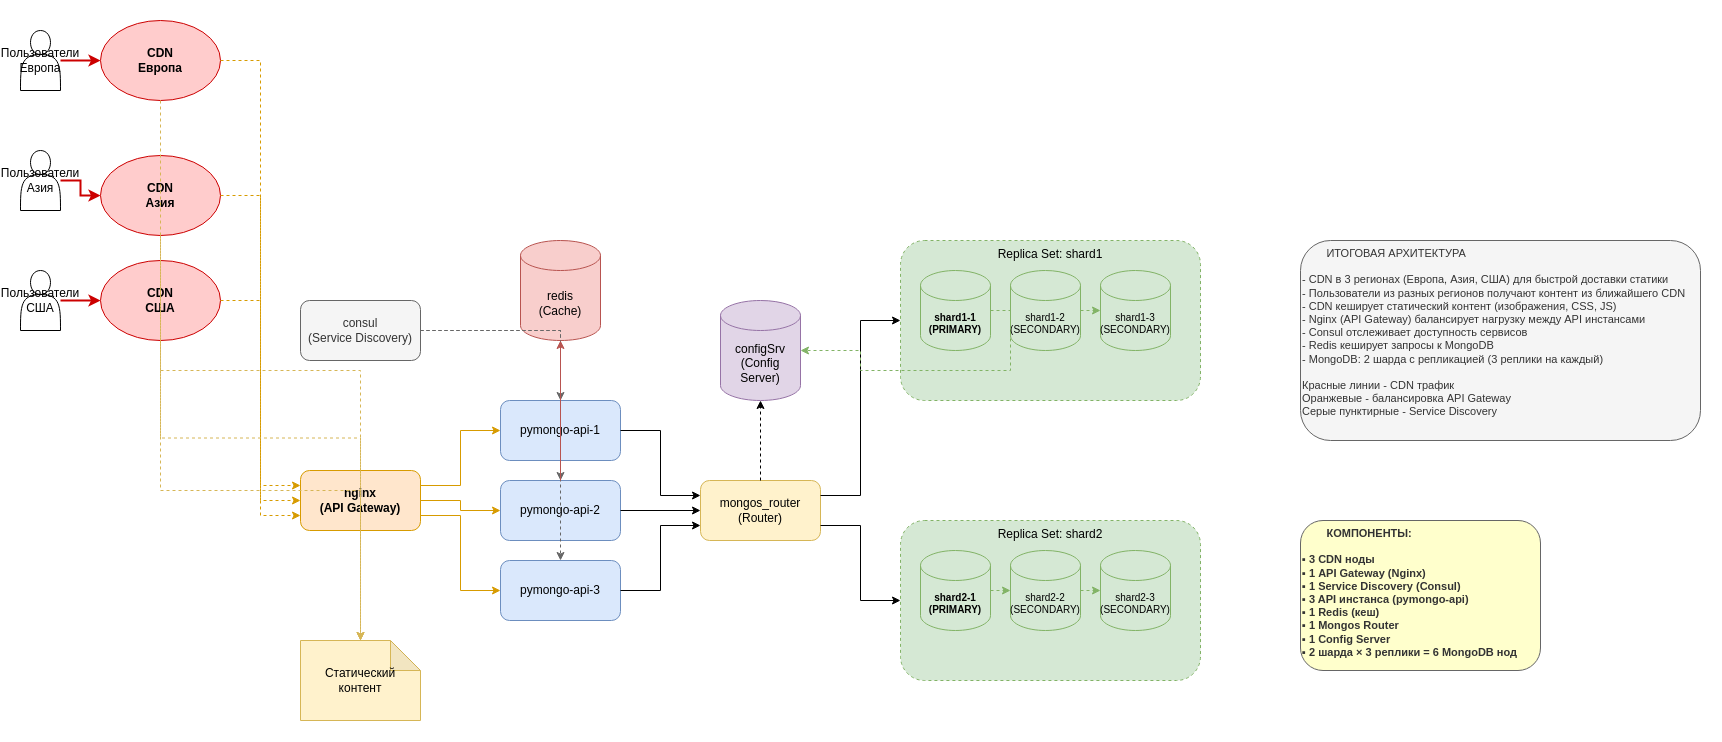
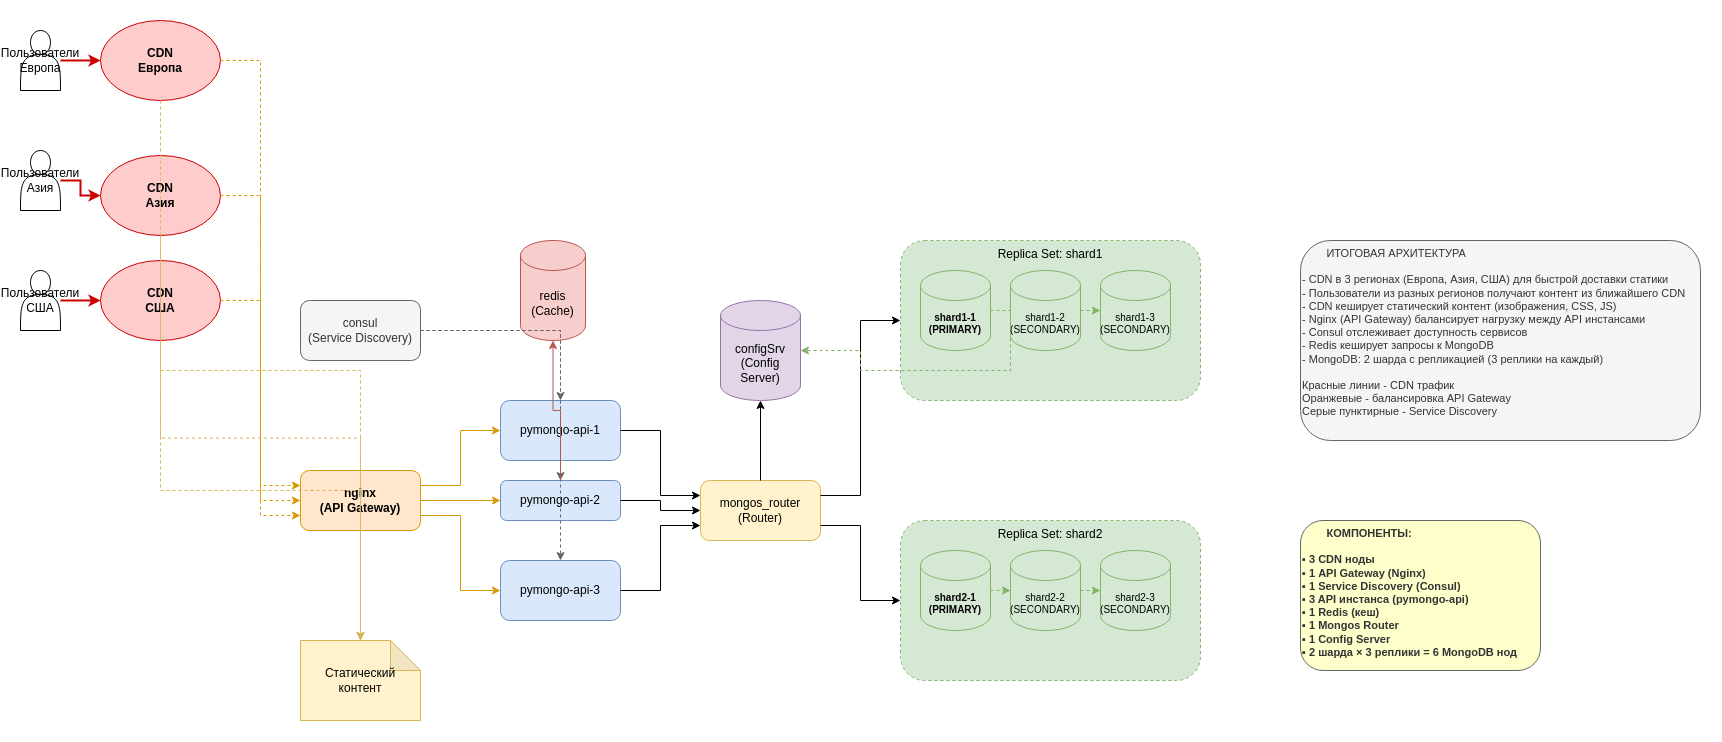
  <mxCell id="0" />
  <mxCell id="1" parent="0" />
  <mxCell id="2" value="CDN&#10;Европа" style="ellipse;whiteSpace=wrap;html=1;fillColor=#ffcccc;strokeColor=#cc0000;fontStyle=1" parent="1" vertex="1"><mxGeometry x="100" y="20" width="120" height="80" as="geometry" /></mxCell>
  <mxCell id="3" value="CDN&#10;Азия" style="ellipse;whiteSpace=wrap;html=1;fillColor=#ffcccc;strokeColor=#cc0000;fontStyle=1" parent="1" vertex="1"><mxGeometry x="100" y="155" width="120" height="80" as="geometry" /></mxCell>
  <mxCell id="4" value="CDN&#10;США" style="ellipse;whiteSpace=wrap;html=1;fillColor=#ffcccc;strokeColor=#cc0000;fontStyle=1" parent="1" vertex="1"><mxGeometry x="100" y="260" width="120" height="80" as="geometry" /></mxCell>
  <mxCell id="5" value="Пользователи&#10;Европа" style="shape=actor;whiteSpace=wrap;html=1;" parent="1" vertex="1"><mxGeometry x="20" y="30" width="40" height="60" as="geometry" /></mxCell>
  <mxCell id="6" value="Пользователи&#10;Азия" style="shape=actor;whiteSpace=wrap;html=1;" parent="1" vertex="1"><mxGeometry x="20" y="150" width="40" height="60" as="geometry" /></mxCell>
  <mxCell id="7" value="Пользователи&#10;США" style="shape=actor;whiteSpace=wrap;html=1;" parent="1" vertex="1"><mxGeometry x="20" y="270" width="40" height="60" as="geometry" /></mxCell>
  <mxCell id="8" value="nginx&#10;(API Gateway)" style="rounded=1;whiteSpace=wrap;html=1;fillColor=#ffe6cc;strokeColor=#d79b00;fontStyle=1" parent="1" vertex="1"><mxGeometry x="300" y="470" width="120" height="60" as="geometry" /></mxCell>
  <mxCell id="9" value="consul&#10;(Service Discovery)" style="rounded=1;whiteSpace=wrap;html=1;fillColor=#f5f5f5;strokeColor=#666666;fontColor=#333333;" parent="1" vertex="1"><mxGeometry x="300" y="300" width="120" height="60" as="geometry" /></mxCell>
  <mxCell id="10" value="pymongo-api-1" style="rounded=1;whiteSpace=wrap;html=1;fillColor=#dae8fc;strokeColor=#6c8ebf;" parent="1" vertex="1"><mxGeometry x="500" y="400" width="120" height="60" as="geometry" /></mxCell>
- <mxCell id="11" value="pymongo-api-2" style="rounded=1;whiteSpace=wrap;html=1;fillColor=#dae8fc;strokeColor=#6c8ebf;" parent="1" vertex="1"><mxGeometry x="500" y="480" width="120" height="60" as="geometry" /></mxCell>
+ <mxCell id="11" value="pymongo-api-2" style="rounded=1;whiteSpace=wrap;html=1;fillColor=#dae8fc;strokeColor=#6c8ebf;" parent="1" vertex="1"><mxGeometry x="500" y="480" width="120" height="40" as="geometry" /></mxCell>
  <mxCell id="12" value="pymongo-api-3" style="rounded=1;whiteSpace=wrap;html=1;fillColor=#dae8fc;strokeColor=#6c8ebf;" parent="1" vertex="1"><mxGeometry x="500" y="560" width="120" height="60" as="geometry" /></mxCell>
- <mxCell id="13" value="redis&#10;(Cache)" style="shape=cylinder3;whiteSpace=wrap;html=1;boundedLbl=1;backgroundOutline=1;size=15;fillColor=#f8cecc;strokeColor=#b85450;" parent="1" vertex="1"><mxGeometry x="520" y="240" width="80" height="100" as="geometry" /></mxCell>
+ <mxCell id="13" value="redis&#10;(Cache)" style="shape=cylinder3;whiteSpace=wrap;html=1;boundedLbl=1;backgroundOutline=1;size=15;fillColor=#f8cecc;strokeColor=#b85450;" parent="1" vertex="1"><mxGeometry x="520" y="240" width="65" height="100" as="geometry" /></mxCell>
  <mxCell id="14" value="mongos_router&#10;(Router)" style="rounded=1;whiteSpace=wrap;html=1;fillColor=#fff2cc;strokeColor=#d6b656;" parent="1" vertex="1"><mxGeometry x="700" y="480" width="120" height="60" as="geometry" /></mxCell>
  <mxCell id="15" value="configSrv&#10;(Config Server)" style="shape=cylinder3;whiteSpace=wrap;html=1;boundedLbl=1;backgroundOutline=1;size=15;fillColor=#e1d5e7;strokeColor=#9673a6;" parent="1" vertex="1"><mxGeometry x="720" y="300" width="80" height="100" as="geometry" /></mxCell>
  <mxCell id="16" value="Replica Set: shard1" style="rounded=1;whiteSpace=wrap;html=1;fillColor=#d5e8d4;strokeColor=#82b366;dashed=1;verticalAlign=top;align=center;" parent="1" vertex="1"><mxGeometry x="900" y="240" width="300" height="160" as="geometry" /></mxCell>
  <mxCell id="17" value="shard1-1&#10;(PRIMARY)" style="shape=cylinder3;whiteSpace=wrap;html=1;boundedLbl=1;backgroundOutline=1;size=15;fillColor=#d5e8d4;strokeColor=#82b366;fontStyle=1;fontSize=10;" parent="1" vertex="1"><mxGeometry x="920" y="270" width="70" height="80" as="geometry" /></mxCell>
  <mxCell id="18" value="shard1-2&#10;(SECONDARY)" style="shape=cylinder3;whiteSpace=wrap;html=1;boundedLbl=1;backgroundOutline=1;size=15;fillColor=#d5e8d4;strokeColor=#82b366;fontSize=10;" parent="1" vertex="1"><mxGeometry x="1010" y="270" width="70" height="80" as="geometry" /></mxCell>
  <mxCell id="19" value="shard1-3&#10;(SECONDARY)" style="shape=cylinder3;whiteSpace=wrap;html=1;boundedLbl=1;backgroundOutline=1;size=15;fillColor=#d5e8d4;strokeColor=#82b366;fontSize=10;" parent="1" vertex="1"><mxGeometry x="1100" y="270" width="70" height="80" as="geometry" /></mxCell>
  <mxCell id="20" value="Replica Set: shard2" style="rounded=1;whiteSpace=wrap;html=1;fillColor=#d5e8d4;strokeColor=#82b366;dashed=1;verticalAlign=top;align=center;" parent="1" vertex="1"><mxGeometry x="900" y="520" width="300" height="160" as="geometry" /></mxCell>
  <mxCell id="21" value="shard2-1&#10;(PRIMARY)" style="shape=cylinder3;whiteSpace=wrap;html=1;boundedLbl=1;backgroundOutline=1;size=15;fillColor=#d5e8d4;strokeColor=#82b366;fontStyle=1;fontSize=10;" parent="1" vertex="1"><mxGeometry x="920" y="550" width="70" height="80" as="geometry" /></mxCell>
  <mxCell id="22" value="shard2-2&#10;(SECONDARY)" style="shape=cylinder3;whiteSpace=wrap;html=1;boundedLbl=1;backgroundOutline=1;size=15;fillColor=#d5e8d4;strokeColor=#82b366;fontSize=10;" parent="1" vertex="1"><mxGeometry x="1010" y="550" width="70" height="80" as="geometry" /></mxCell>
  <mxCell id="23" value="shard2-3&#10;(SECONDARY)" style="shape=cylinder3;whiteSpace=wrap;html=1;boundedLbl=1;backgroundOutline=1;size=15;fillColor=#d5e8d4;strokeColor=#82b366;fontSize=10;" parent="1" vertex="1"><mxGeometry x="1100" y="550" width="70" height="80" as="geometry" /></mxCell>
  <mxCell id="24" value="Статический&#10;контент" style="shape=note;whiteSpace=wrap;html=1;backgroundOutline=1;darkOpacity=0.05;fillColor=#fff2cc;strokeColor=#d6b656;" parent="1" vertex="1"><mxGeometry x="300" y="640" width="120" height="80" as="geometry" /></mxCell>
  <mxCell id="25" style="edgeStyle=orthogonalEdgeStyle;rounded=0;orthogonalLoop=1;jettySize=auto;html=1;exitX=1;exitY=0.5;exitDx=0;exitDy=0;exitPerimeter=0;entryX=0;entryY=0.5;entryDx=0;entryDy=0;endArrow=classic;endFill=1;strokeColor=#cc0000;strokeWidth=2;" parent="1" source="5" target="2" edge="1"><mxGeometry relative="1" as="geometry" /></mxCell>
  <mxCell id="26" style="edgeStyle=orthogonalEdgeStyle;rounded=0;orthogonalLoop=1;jettySize=auto;html=1;exitX=1;exitY=0.5;exitDx=0;exitDy=0;exitPerimeter=0;entryX=0;entryY=0.5;entryDx=0;entryDy=0;endArrow=classic;endFill=1;strokeColor=#cc0000;strokeWidth=2;" parent="1" source="6" target="3" edge="1"><mxGeometry relative="1" as="geometry" /></mxCell>
  <mxCell id="27" style="edgeStyle=orthogonalEdgeStyle;rounded=0;orthogonalLoop=1;jettySize=auto;html=1;exitX=1;exitY=0.5;exitDx=0;exitDy=0;exitPerimeter=0;entryX=0;entryY=0.5;entryDx=0;entryDy=0;endArrow=classic;endFill=1;strokeColor=#cc0000;strokeWidth=2;" parent="1" source="7" target="4" edge="1"><mxGeometry relative="1" as="geometry" /></mxCell>
  <mxCell id="28" style="edgeStyle=orthogonalEdgeStyle;rounded=0;orthogonalLoop=1;jettySize=auto;html=1;exitX=1;exitY=0.5;exitDx=0;exitDy=0;entryX=0;entryY=0.25;entryDx=0;entryDy=0;endArrow=classic;endFill=1;strokeColor=#d79b00;dashed=1;" parent="1" source="2" target="8" edge="1"><mxGeometry relative="1" as="geometry" /></mxCell>
  <mxCell id="29" style="edgeStyle=orthogonalEdgeStyle;rounded=0;orthogonalLoop=1;jettySize=auto;html=1;exitX=1;exitY=0.5;exitDx=0;exitDy=0;entryX=0;entryY=0.5;entryDx=0;entryDy=0;endArrow=classic;endFill=1;strokeColor=#d79b00;dashed=1;" parent="1" source="3" target="8" edge="1"><mxGeometry relative="1" as="geometry" /></mxCell>
  <mxCell id="30" style="edgeStyle=orthogonalEdgeStyle;rounded=0;orthogonalLoop=1;jettySize=auto;html=1;exitX=1;exitY=0.5;exitDx=0;exitDy=0;entryX=0;entryY=0.75;entryDx=0;entryDy=0;endArrow=classic;endFill=1;strokeColor=#d79b00;dashed=1;" parent="1" source="4" target="8" edge="1"><mxGeometry relative="1" as="geometry" /></mxCell>
  <mxCell id="31" style="edgeStyle=orthogonalEdgeStyle;rounded=0;orthogonalLoop=1;jettySize=auto;html=1;exitX=0.5;exitY=1;exitDx=0;exitDy=0;entryX=0.5;entryY=0;entryDx=0;entryDy=0;entryPerimeter=0;endArrow=classic;endFill=1;strokeColor=#d6b656;dashed=1;" parent="1" source="2" target="24" edge="1"><mxGeometry relative="1" as="geometry" /></mxCell>
  <mxCell id="32" style="edgeStyle=orthogonalEdgeStyle;rounded=0;orthogonalLoop=1;jettySize=auto;html=1;exitX=0.5;exitY=1;exitDx=0;exitDy=0;entryX=0.5;entryY=0;entryDx=0;entryDy=0;entryPerimeter=0;endArrow=classic;endFill=1;strokeColor=#d6b656;dashed=1;" parent="1" source="3" target="24" edge="1"><mxGeometry relative="1" as="geometry" /></mxCell>
  <mxCell id="33" style="edgeStyle=orthogonalEdgeStyle;rounded=0;orthogonalLoop=1;jettySize=auto;html=1;exitX=0.5;exitY=1;exitDx=0;exitDy=0;entryX=0.5;entryY=0;entryDx=0;entryDy=0;entryPerimeter=0;endArrow=classic;endFill=1;strokeColor=#d6b656;dashed=1;" parent="1" source="4" target="24" edge="1"><mxGeometry relative="1" as="geometry" /></mxCell>
  <mxCell id="34" style="edgeStyle=orthogonalEdgeStyle;rounded=0;orthogonalLoop=1;jettySize=auto;html=1;exitX=1;exitY=0.25;exitDx=0;exitDy=0;entryX=0;entryY=0.5;entryDx=0;entryDy=0;endArrow=classic;endFill=1;strokeColor=#d79b00;" parent="1" source="8" target="10" edge="1"><mxGeometry relative="1" as="geometry" /></mxCell>
  <mxCell id="35" style="edgeStyle=orthogonalEdgeStyle;rounded=0;orthogonalLoop=1;jettySize=auto;html=1;exitX=1;exitY=0.5;exitDx=0;exitDy=0;entryX=0;entryY=0.5;entryDx=0;entryDy=0;endArrow=classic;endFill=1;strokeColor=#d79b00;" parent="1" source="8" target="11" edge="1"><mxGeometry relative="1" as="geometry" /></mxCell>
  <mxCell id="36" style="edgeStyle=orthogonalEdgeStyle;rounded=0;orthogonalLoop=1;jettySize=auto;html=1;exitX=1;exitY=0.75;exitDx=0;exitDy=0;entryX=0;entryY=0.5;entryDx=0;entryDy=0;endArrow=classic;endFill=1;strokeColor=#d79b00;" parent="1" source="8" target="12" edge="1"><mxGeometry relative="1" as="geometry" /></mxCell>
  <mxCell id="37" style="edgeStyle=orthogonalEdgeStyle;rounded=0;orthogonalLoop=1;jettySize=auto;html=1;exitX=1;exitY=0.5;exitDx=0;exitDy=0;entryX=0.5;entryY=0;entryDx=0;entryDy=0;endArrow=classic;endFill=1;dashed=1;strokeColor=#666666;" parent="1" source="9" target="10" edge="1"><mxGeometry relative="1" as="geometry" /></mxCell>
  <mxCell id="38" style="edgeStyle=orthogonalEdgeStyle;rounded=0;orthogonalLoop=1;jettySize=auto;html=1;exitX=1;exitY=0.5;exitDx=0;exitDy=0;entryX=0.5;entryY=0;entryDx=0;entryDy=0;endArrow=classic;endFill=1;dashed=1;strokeColor=#666666;" parent="1" source="9" target="11" edge="1"><mxGeometry relative="1" as="geometry" /></mxCell>
  <mxCell id="39" style="edgeStyle=orthogonalEdgeStyle;rounded=0;orthogonalLoop=1;jettySize=auto;html=1;exitX=1;exitY=0.5;exitDx=0;exitDy=0;entryX=0.5;entryY=0;entryDx=0;entryDy=0;endArrow=classic;endFill=1;dashed=1;strokeColor=#666666;" parent="1" source="9" target="12" edge="1"><mxGeometry relative="1" as="geometry" /></mxCell>
  <mxCell id="40" style="edgeStyle=orthogonalEdgeStyle;rounded=0;orthogonalLoop=1;jettySize=auto;html=1;exitX=0.5;exitY=0;exitDx=0;exitDy=0;entryX=0.5;entryY=1;entryDx=0;entryDy=0;entryPerimeter=0;endArrow=classic;endFill=1;strokeColor=#b85450;" parent="1" source="11" target="13" edge="1"><mxGeometry relative="1" as="geometry" /></mxCell>
  <mxCell id="41" style="edgeStyle=orthogonalEdgeStyle;rounded=0;orthogonalLoop=1;jettySize=auto;html=1;exitX=1;exitY=0.5;exitDx=0;exitDy=0;entryX=0;entryY=0.25;entryDx=0;entryDy=0;endArrow=classic;endFill=1;" parent="1" source="10" target="14" edge="1"><mxGeometry relative="1" as="geometry" /></mxCell>
  <mxCell id="42" style="edgeStyle=orthogonalEdgeStyle;rounded=0;orthogonalLoop=1;jettySize=auto;html=1;exitX=1;exitY=0.5;exitDx=0;exitDy=0;entryX=0;entryY=0.5;entryDx=0;entryDy=0;endArrow=classic;endFill=1;" parent="1" source="11" target="14" edge="1"><mxGeometry relative="1" as="geometry" /></mxCell>
  <mxCell id="43" style="edgeStyle=orthogonalEdgeStyle;rounded=0;orthogonalLoop=1;jettySize=auto;html=1;exitX=1;exitY=0.5;exitDx=0;exitDy=0;entryX=0;entryY=0.75;entryDx=0;entryDy=0;endArrow=classic;endFill=1;" parent="1" source="12" target="14" edge="1"><mxGeometry relative="1" as="geometry" /></mxCell>
- <mxCell id="44" style="edgeStyle=orthogonalEdgeStyle;rounded=0;orthogonalLoop=1;jettySize=auto;html=1;exitX=0.5;exitY=0;exitDx=0;exitDy=0;entryX=0.5;entryY=1;entryDx=0;entryDy=0;entryPerimeter=0;endArrow=classic;endFill=1;dashed=1;" parent="1" source="14" target="15" edge="1"><mxGeometry relative="1" as="geometry" /></mxCell>
+ <mxCell id="44" style="edgeStyle=orthogonalEdgeStyle;rounded=0;orthogonalLoop=1;jettySize=auto;html=1;exitX=0.5;exitY=0;exitDx=0;exitDy=0;entryX=0.5;entryY=1;entryDx=0;entryDy=0;entryPerimeter=0;endArrow=classic;endFill=1;dashed=0;" parent="1" source="14" target="15" edge="1"><mxGeometry relative="1" as="geometry" /></mxCell>
  <mxCell id="45" style="edgeStyle=orthogonalEdgeStyle;rounded=0;orthogonalLoop=1;jettySize=auto;html=1;exitX=1;exitY=0.25;exitDx=0;exitDy=0;entryX=0;entryY=0.5;entryDx=0;entryDy=0;endArrow=classic;endFill=1;" parent="1" source="14" target="16" edge="1"><mxGeometry relative="1" as="geometry" /></mxCell>
  <mxCell id="46" style="edgeStyle=orthogonalEdgeStyle;rounded=0;orthogonalLoop=1;jettySize=auto;html=1;exitX=1;exitY=0.75;exitDx=0;exitDy=0;entryX=0;entryY=0.5;entryDx=0;entryDy=0;endArrow=classic;endFill=1;" parent="1" source="14" target="20" edge="1"><mxGeometry relative="1" as="geometry" /></mxCell>
  <mxCell id="47" style="edgeStyle=orthogonalEdgeStyle;rounded=0;orthogonalLoop=1;jettySize=auto;html=1;exitX=1;exitY=0.5;exitDx=0;exitDy=0;exitPerimeter=0;endArrow=classic;endFill=1;dashed=1;strokeColor=#82b366;" parent="1" source="17" target="15" edge="1"><mxGeometry relative="1" as="geometry" /></mxCell>
  <mxCell id="48" style="edgeStyle=orthogonalEdgeStyle;rounded=0;orthogonalLoop=1;jettySize=auto;html=1;exitX=1;exitY=0.5;exitDx=0;exitDy=0;exitPerimeter=0;entryX=0;entryY=0.5;entryDx=0;entryDy=0;entryPerimeter=0;endArrow=classic;endFill=1;dashed=1;strokeColor=#82b366;" parent="1" source="18" target="19" edge="1"><mxGeometry relative="1" as="geometry" /></mxCell>
  <mxCell id="49" style="edgeStyle=orthogonalEdgeStyle;rounded=0;orthogonalLoop=1;jettySize=auto;html=1;exitX=1;exitY=0.5;exitDx=0;exitDy=0;exitPerimeter=0;entryX=0;entryY=0.5;entryDx=0;entryDy=0;entryPerimeter=0;endArrow=classic;endFill=1;dashed=1;strokeColor=#82b366;" parent="1" source="21" target="22" edge="1"><mxGeometry relative="1" as="geometry" /></mxCell>
  <mxCell id="50" style="edgeStyle=orthogonalEdgeStyle;rounded=0;orthogonalLoop=1;jettySize=auto;html=1;exitX=1;exitY=0.5;exitDx=0;exitDy=0;exitPerimeter=0;entryX=0;entryY=0.5;entryDx=0;entryDy=0;entryPerimeter=0;endArrow=classic;endFill=1;dashed=1;strokeColor=#82b366;" parent="1" source="22" target="23" edge="1"><mxGeometry relative="1" as="geometry" /></mxCell>
  <mxCell id="51" value="&lt;span style=&quot;white-space: pre;&quot;&gt;&#09;&lt;/span&gt;ИТОГОВАЯ АРХИТЕКТУРА&lt;br&gt;&lt;br&gt;- CDN в 3 регионах (Европа, Азия, США) для быстрой доставки статики&lt;br&gt;- Пользователи из разных регионов получают контент из ближайшего CDN&lt;br&gt;- CDN кеширует статический контент (изображения, CSS, JS)&lt;br&gt;- Nginx (API Gateway) балансирует нагрузку между API инстансами&lt;br&gt;- Consul отслеживает доступность сервисов&lt;br&gt;- Redis кеширует запросы к MongoDB&lt;br&gt;- MongoDB: 2 шарда с репликацией (3 реплики на каждый)&lt;br&gt;&lt;br&gt;Красные линии - CDN трафик&lt;br&gt;Оранжевые - балансировка API Gateway&lt;br&gt;Серые пунктирные - Service Discovery" style="text;html=1;strokeColor=#666666;fillColor=#f5f5f5;align=left;verticalAlign=top;whiteSpace=wrap;rounded=1;fontSize=11;fontColor=#333333;" parent="1" vertex="1"><mxGeometry x="1300" y="240" width="400" height="200" as="geometry" /></mxCell>
  <mxCell id="52" value="&lt;span style=&quot;white-space: pre;&quot;&gt;&#09;&lt;/span&gt;КОМПОНЕНТЫ:&lt;br&gt;&lt;br&gt;▪ 3 CDN ноды&lt;br&gt;▪ 1 API Gateway (Nginx)&lt;br&gt;▪ 1 Service Discovery (Consul)&lt;br&gt;▪ 3 API инстанса (pymongo-api)&lt;br&gt;▪ 1 Redis (кеш)&lt;br&gt;▪ 1 Mongos Router&lt;br&gt;▪ 1 Config Server&lt;br&gt;▪ 2 шарда × 3 реплики = 6 MongoDB нод" style="text;html=1;strokeColor=#666666;fillColor=#ffffcc;align=left;verticalAlign=top;whiteSpace=wrap;rounded=1;fontSize=11;fontColor=#333333;fontStyle=1" parent="1" vertex="1"><mxGeometry x="1300" y="520" width="240" height="150" as="geometry" /></mxCell>
